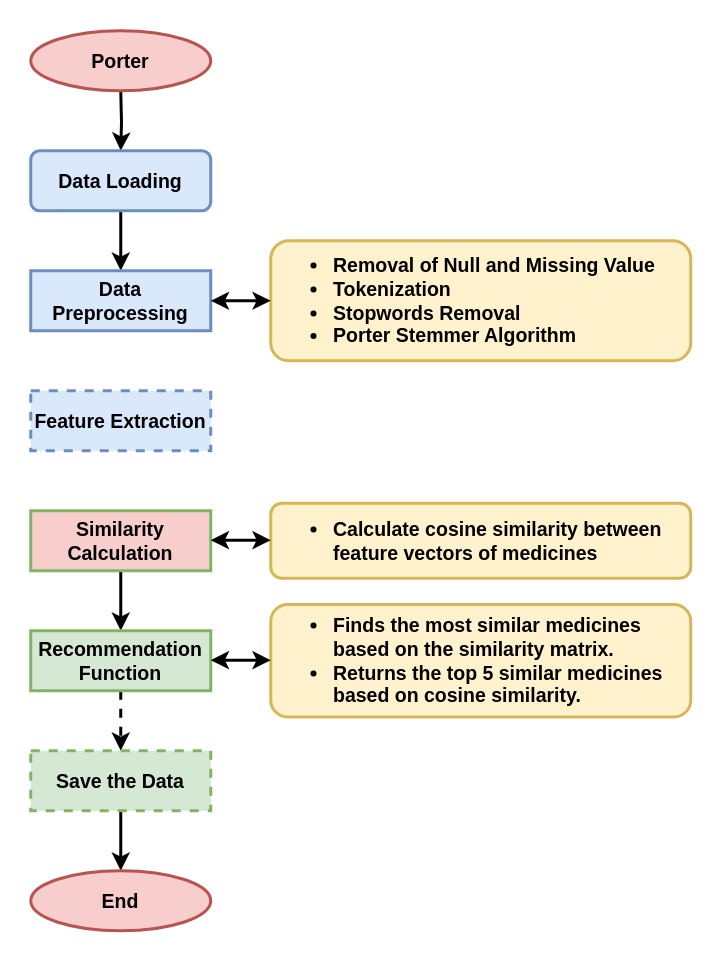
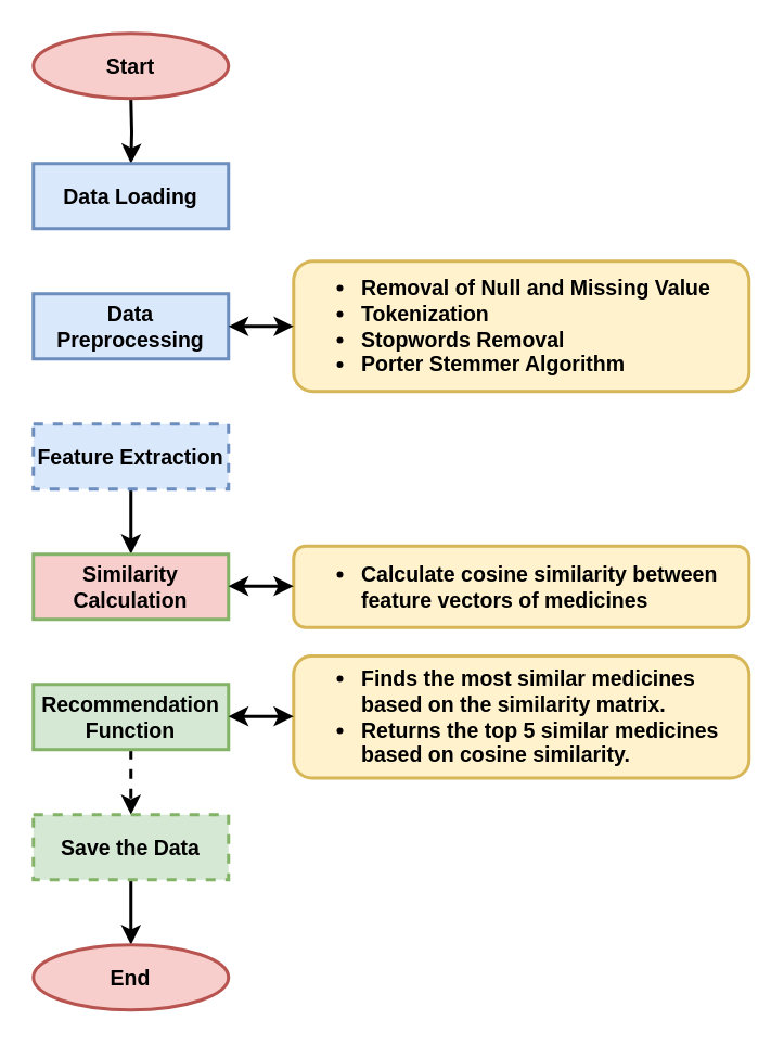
  <mxCell id="0" />
  <mxCell id="1" parent="0" />
  <mxCell id="2" style="edgeStyle=orthogonalEdgeStyle;rounded=0;orthogonalLoop=1;jettySize=auto;html=1;exitX=0.5;exitY=1;exitDx=0;exitDy=0;entryX=0.5;entryY=0;entryDx=0;entryDy=0;fontSize=13;strokeWidth=2;fontStyle=1" edge="1" parent="1" target="4"><mxGeometry relative="1" as="geometry"><mxPoint x="80" y="60" as="sourcePoint" /></mxGeometry></mxCell>
- <mxCell id="3" style="edgeStyle=orthogonalEdgeStyle;rounded=0;orthogonalLoop=1;jettySize=auto;html=1;exitX=0.5;exitY=1;exitDx=0;exitDy=0;entryX=0.5;entryY=0;entryDx=0;entryDy=0;fontSize=13;strokeWidth=2;fontStyle=1" edge="1" parent="1" source="4" target="5"><mxGeometry relative="1" as="geometry" /></mxCell>
- <mxCell id="4" value="Data Loading" style="whiteSpace=wrap;html=1;fontSize=13;strokeWidth=2;fontStyle=1;fillColor=#dae8fc;strokeColor=#6c8ebf;rounded=1;" vertex="1" parent="1"><mxGeometry x="20" y="100" width="120" height="40" as="geometry" /></mxCell>
+ <mxCell id="4" value="Data Loading" style="rounded=0;whiteSpace=wrap;html=1;fontSize=13;strokeWidth=2;fontStyle=1;fillColor=#dae8fc;strokeColor=#6c8ebf;" vertex="1" parent="1"><mxGeometry x="20" y="100" width="120" height="40" as="geometry" /></mxCell>
  <mxCell id="5" value="Data Preprocessing" style="rounded=0;whiteSpace=wrap;html=1;fontSize=13;strokeWidth=2;fontStyle=1;fillColor=#dae8fc;strokeColor=#6c8ebf;" vertex="1" parent="1"><mxGeometry x="20" y="180" width="120" height="40" as="geometry" /></mxCell>
+ <mxCell id="6" style="edgeStyle=orthogonalEdgeStyle;rounded=0;orthogonalLoop=1;jettySize=auto;html=1;exitX=0.5;exitY=1;exitDx=0;exitDy=0;entryX=0.5;entryY=0;entryDx=0;entryDy=0;fontSize=13;strokeWidth=2;fontStyle=1" edge="1" parent="1" source="7" target="9"><mxGeometry relative="1" as="geometry" /></mxCell>
  <mxCell id="7" value="Feature Extraction" style="rounded=0;whiteSpace=wrap;html=1;fontSize=13;strokeWidth=2;fontStyle=1;fillColor=#dae8fc;strokeColor=#6c8ebf;dashed=1;" vertex="1" parent="1"><mxGeometry x="20" y="260" width="120" height="40" as="geometry" /></mxCell>
- <mxCell id="8" style="edgeStyle=orthogonalEdgeStyle;rounded=0;orthogonalLoop=1;jettySize=auto;html=1;exitX=0.5;exitY=1;exitDx=0;exitDy=0;entryX=0.5;entryY=0;entryDx=0;entryDy=0;fontSize=13;strokeWidth=2;fontStyle=1" edge="1" parent="1" source="9" target="11"><mxGeometry relative="1" as="geometry" /></mxCell>
  <mxCell id="9" value="Similarity Calculation" style="rounded=0;whiteSpace=wrap;html=1;fontSize=13;strokeWidth=2;fontStyle=1;fillColor=#f8cecc;strokeColor=#82b366;" vertex="1" parent="1"><mxGeometry x="20" y="340" width="120" height="40" as="geometry" /></mxCell>
  <mxCell id="10" style="edgeStyle=orthogonalEdgeStyle;rounded=0;orthogonalLoop=1;jettySize=auto;html=1;exitX=0.5;exitY=1;exitDx=0;exitDy=0;entryX=0.5;entryY=0;entryDx=0;entryDy=0;fontSize=13;strokeWidth=2;fontStyle=1;dashed=1;" edge="1" parent="1" source="11" target="13"><mxGeometry relative="1" as="geometry" /></mxCell>
  <mxCell id="11" value="Recommendation Function" style="rounded=0;whiteSpace=wrap;html=1;fontSize=13;strokeWidth=2;fontStyle=1;fillColor=#d5e8d4;strokeColor=#82b366;" vertex="1" parent="1"><mxGeometry x="20" y="420" width="120" height="40" as="geometry" /></mxCell>
  <mxCell id="12" style="edgeStyle=orthogonalEdgeStyle;rounded=0;orthogonalLoop=1;jettySize=auto;html=1;exitX=0.5;exitY=1;exitDx=0;exitDy=0;entryX=0.5;entryY=0;entryDx=0;entryDy=0;fontSize=13;strokeWidth=2;fontStyle=1" edge="1" parent="1" source="13"><mxGeometry relative="1" as="geometry"><mxPoint x="80" y="580" as="targetPoint" /></mxGeometry></mxCell>
  <mxCell id="13" value="Save the Data" style="rounded=0;whiteSpace=wrap;html=1;fontSize=13;strokeWidth=2;fontStyle=1;fillColor=#d5e8d4;strokeColor=#82b366;dashed=1;" vertex="1" parent="1"><mxGeometry x="20" y="500" width="120" height="40" as="geometry" /></mxCell>
- <mxCell id="14" value="Porter" style="ellipse;whiteSpace=wrap;html=1;fontSize=13;strokeWidth=2;fontStyle=1;fillColor=#f8cecc;strokeColor=#b85450;" vertex="1" parent="1"><mxGeometry x="20" y="20" width="120" height="40" as="geometry" /></mxCell>
+ <mxCell id="14" value="Start" style="ellipse;whiteSpace=wrap;html=1;fontSize=13;strokeWidth=2;fontStyle=1;fillColor=#f8cecc;strokeColor=#b85450;" vertex="1" parent="1"><mxGeometry x="20" y="20" width="120" height="40" as="geometry" /></mxCell>
  <mxCell id="15" value="End" style="ellipse;whiteSpace=wrap;html=1;fontSize=13;strokeWidth=2;fontStyle=1;fillColor=#f8cecc;strokeColor=#b85450;" vertex="1" parent="1"><mxGeometry x="20" y="580" width="120" height="40" as="geometry" /></mxCell>
  <mxCell id="16" value="&lt;ul style=&quot;font-size: 13px;&quot;&gt;&lt;li style=&quot;font-size: 13px;&quot;&gt;Removal of Null and Missing Value&lt;/li&gt;&lt;li style=&quot;font-size: 13px;&quot;&gt;Tokenization&lt;/li&gt;&lt;li style=&quot;font-size: 13px;&quot;&gt;Stopwords Removal&lt;/li&gt;&lt;li style=&quot;font-size: 13px;&quot;&gt;Porter Stemmer Algorithm&lt;/li&gt;&lt;/ul&gt;" style="rounded=1;whiteSpace=wrap;html=1;align=left;fontSize=13;strokeWidth=2;fontStyle=1;fillColor=#fff2cc;strokeColor=#d6b656;" vertex="1" parent="1"><mxGeometry x="180" y="160" width="280" height="80" as="geometry" /></mxCell>
  <mxCell id="17" value="" style="endArrow=classic;startArrow=classic;html=1;rounded=0;entryX=0;entryY=0.5;entryDx=0;entryDy=0;fontSize=13;strokeWidth=2;fontStyle=1" edge="1" parent="1" target="16"><mxGeometry width="50" height="50" relative="1" as="geometry"><mxPoint x="140" y="200" as="sourcePoint" /><mxPoint x="290" y="190" as="targetPoint" /><Array as="points"><mxPoint x="170" y="200" /></Array></mxGeometry></mxCell>
  <mxCell id="18" value="&lt;ul style=&quot;font-size: 13px;&quot;&gt;&lt;li style=&quot;font-size: 13px;&quot;&gt;Calculate cosine similarity between feature vectors of medicines&lt;br style=&quot;font-size: 13px;&quot;&gt;&lt;/li&gt;&lt;/ul&gt;" style="rounded=1;whiteSpace=wrap;html=1;align=left;fontSize=13;strokeWidth=2;fontStyle=1;fillColor=#fff2cc;strokeColor=#d6b656;" vertex="1" parent="1"><mxGeometry x="180" y="335" width="280" height="50" as="geometry" /></mxCell>
  <mxCell id="19" value="" style="endArrow=classic;startArrow=classic;html=1;rounded=0;entryX=0;entryY=0.5;entryDx=0;entryDy=0;fontSize=13;strokeWidth=2;fontStyle=1" edge="1" parent="1"><mxGeometry width="50" height="50" relative="1" as="geometry"><mxPoint x="140" y="359.63" as="sourcePoint" /><mxPoint x="180" y="359.63" as="targetPoint" /><Array as="points"><mxPoint x="170" y="359.63" /></Array></mxGeometry></mxCell>
  <mxCell id="20" value="&lt;ul style=&quot;font-size: 13px;&quot;&gt;&lt;li style=&quot;font-size: 13px;&quot;&gt;Finds the most similar medicines based on the similarity matrix.&lt;/li&gt;&lt;li style=&quot;font-size: 13px;&quot;&gt;Returns the top 5 similar medicines based on cosine similarity.&lt;br style=&quot;font-size: 13px;&quot;&gt;&lt;/li&gt;&lt;/ul&gt;" style="rounded=1;whiteSpace=wrap;html=1;align=left;fontSize=13;strokeWidth=2;fontStyle=1;fillColor=#fff2cc;strokeColor=#d6b656;" vertex="1" parent="1"><mxGeometry x="180" y="402.5" width="280" height="75" as="geometry" /></mxCell>
  <mxCell id="21" value="" style="endArrow=classic;startArrow=classic;html=1;rounded=0;entryX=0;entryY=0.5;entryDx=0;entryDy=0;fontSize=13;strokeWidth=2;fontStyle=1" edge="1" parent="1"><mxGeometry width="50" height="50" relative="1" as="geometry"><mxPoint x="140" y="439.63" as="sourcePoint" /><mxPoint x="180" y="439.63" as="targetPoint" /><Array as="points"><mxPoint x="170" y="439.63" /></Array></mxGeometry></mxCell>
